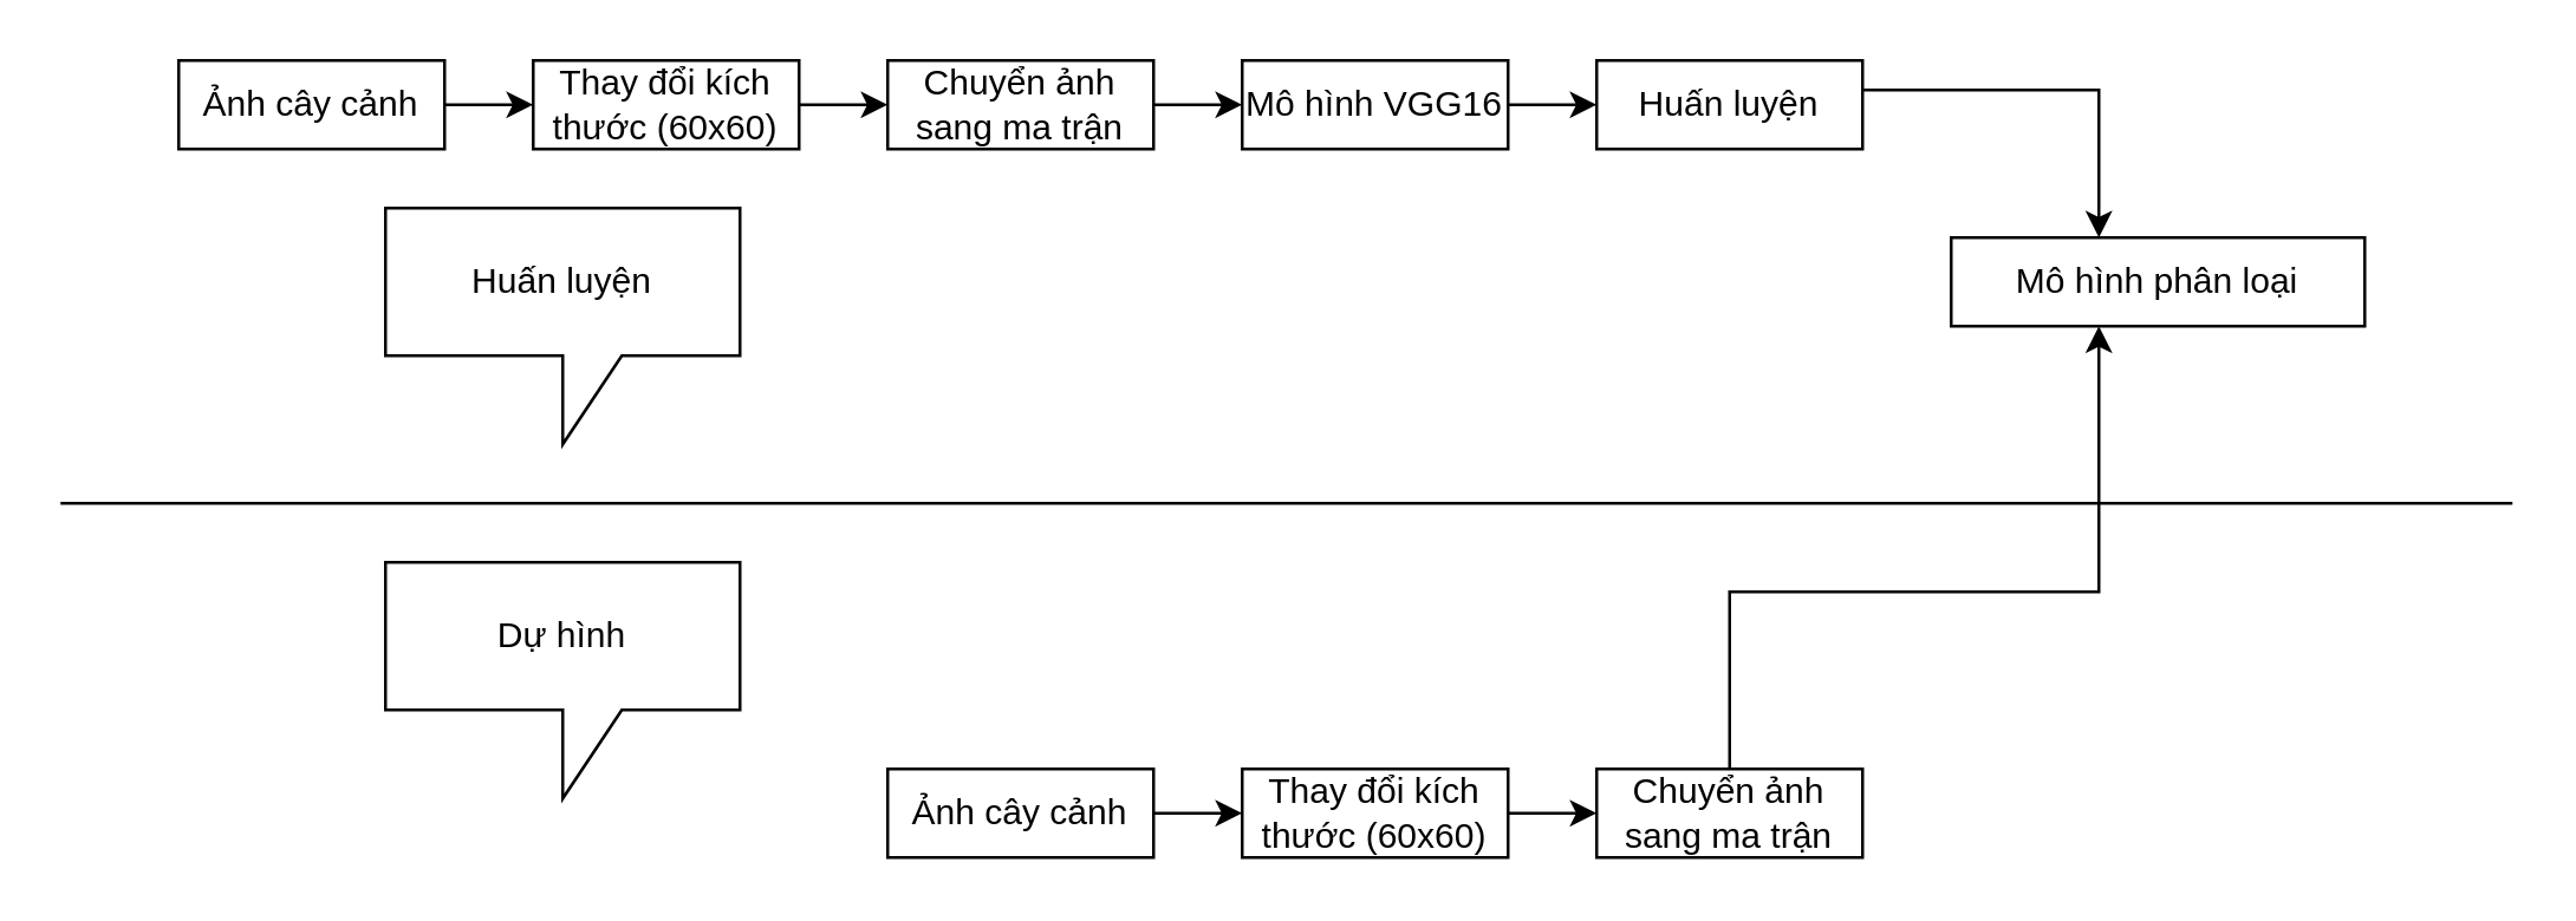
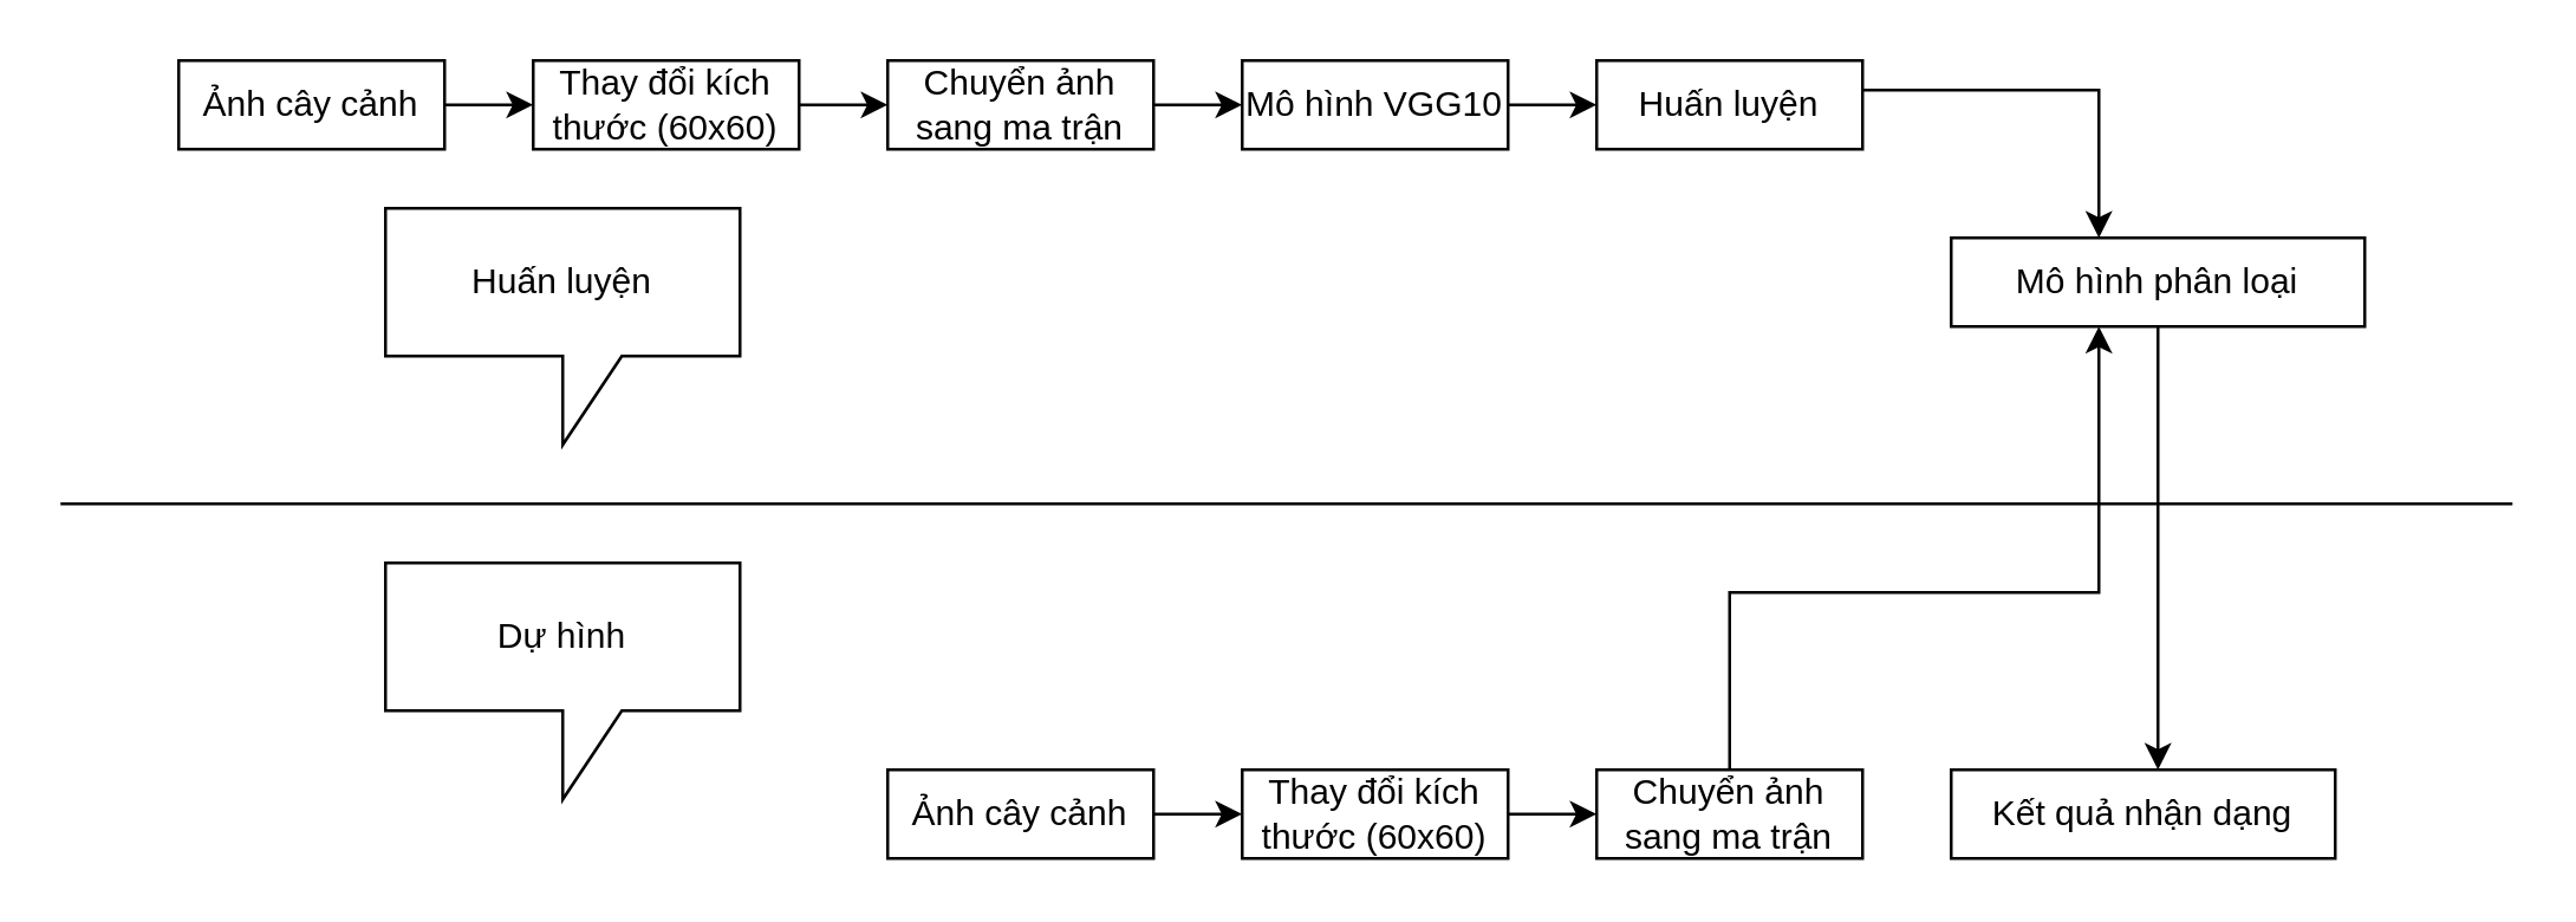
  <mxCell id="0" />
  <mxCell id="1" parent="0" />
  <mxCell id="2" value="" style="edgeStyle=orthogonalEdgeStyle;rounded=0;orthogonalLoop=1;jettySize=auto;html=1;" edge="1" parent="1" source="3" target="5"><mxGeometry relative="1" as="geometry" /></mxCell>
  <mxCell id="3" value="Ảnh cây cảnh" style="rounded=0;whiteSpace=wrap;html=1;" vertex="1" parent="1"><mxGeometry x="60" y="20" width="90" height="30" as="geometry" /></mxCell>
  <mxCell id="4" value="" style="edgeStyle=orthogonalEdgeStyle;rounded=0;orthogonalLoop=1;jettySize=auto;html=1;" edge="1" parent="1" source="5" target="7"><mxGeometry relative="1" as="geometry" /></mxCell>
  <mxCell id="5" value="Thay đổi kích thước (60x60)" style="rounded=0;whiteSpace=wrap;html=1;" vertex="1" parent="1"><mxGeometry x="180" y="20" width="90" height="30" as="geometry" /></mxCell>
  <mxCell id="6" value="" style="edgeStyle=orthogonalEdgeStyle;rounded=0;orthogonalLoop=1;jettySize=auto;html=1;" edge="1" parent="1" source="7" target="9"><mxGeometry relative="1" as="geometry" /></mxCell>
  <mxCell id="7" value="Chuyển ảnh sang ma trận" style="rounded=0;whiteSpace=wrap;html=1;" vertex="1" parent="1"><mxGeometry x="300" y="20" width="90" height="30" as="geometry" /></mxCell>
  <mxCell id="8" value="" style="edgeStyle=orthogonalEdgeStyle;rounded=0;orthogonalLoop=1;jettySize=auto;html=1;" edge="1" parent="1" source="9" target="11"><mxGeometry relative="1" as="geometry" /></mxCell>
- <mxCell id="9" value="Mô hình VGG16" style="rounded=0;whiteSpace=wrap;html=1;" vertex="1" parent="1"><mxGeometry x="420" y="20" width="90" height="30" as="geometry" /></mxCell>
+ <mxCell id="9" value="Mô hình VGG10" style="rounded=0;whiteSpace=wrap;html=1;" vertex="1" parent="1"><mxGeometry x="420" y="20" width="90" height="30" as="geometry" /></mxCell>
  <mxCell id="10" value="" style="edgeStyle=orthogonalEdgeStyle;rounded=0;orthogonalLoop=1;jettySize=auto;html=1;" edge="1" parent="1" source="11" target="13"><mxGeometry relative="1" as="geometry"><Array as="points"><mxPoint x="710" y="30" /></Array></mxGeometry></mxCell>
  <mxCell id="11" value="Huấn luyện" style="rounded=0;whiteSpace=wrap;html=1;" vertex="1" parent="1"><mxGeometry x="540" y="20" width="90" height="30" as="geometry" /></mxCell>
+ <mxCell id="12" value="" style="edgeStyle=orthogonalEdgeStyle;rounded=0;orthogonalLoop=1;jettySize=auto;html=1;" edge="1" parent="1" source="13" target="20"><mxGeometry relative="1" as="geometry"><Array as="points"><mxPoint x="730" y="160" /><mxPoint x="730" y="160" /></Array></mxGeometry></mxCell>
  <mxCell id="13" value="Mô hình phân loại" style="rounded=0;whiteSpace=wrap;html=1;" vertex="1" parent="1"><mxGeometry x="660" y="80" width="140" height="30" as="geometry" /></mxCell>
  <mxCell id="14" value="" style="edgeStyle=orthogonalEdgeStyle;rounded=0;orthogonalLoop=1;jettySize=auto;html=1;" edge="1" parent="1" source="15" target="17"><mxGeometry relative="1" as="geometry" /></mxCell>
  <mxCell id="15" value="Ảnh cây cảnh" style="rounded=0;whiteSpace=wrap;html=1;" vertex="1" parent="1"><mxGeometry x="300" y="260" width="90" height="30" as="geometry" /></mxCell>
  <mxCell id="16" value="" style="edgeStyle=orthogonalEdgeStyle;rounded=0;orthogonalLoop=1;jettySize=auto;html=1;" edge="1" parent="1" source="17" target="19"><mxGeometry relative="1" as="geometry" /></mxCell>
  <mxCell id="17" value="Thay đổi kích thước (60x60)" style="rounded=0;whiteSpace=wrap;html=1;" vertex="1" parent="1"><mxGeometry x="420" y="260" width="90" height="30" as="geometry" /></mxCell>
  <mxCell id="18" value="" style="edgeStyle=orthogonalEdgeStyle;rounded=0;orthogonalLoop=1;jettySize=auto;html=1;" edge="1" parent="1" source="19" target="13"><mxGeometry relative="1" as="geometry"><Array as="points"><mxPoint x="585" y="200" /><mxPoint x="710" y="200" /></Array></mxGeometry></mxCell>
  <mxCell id="19" value="Chuyển ảnh sang ma trận" style="rounded=0;whiteSpace=wrap;html=1;" vertex="1" parent="1"><mxGeometry x="540" y="260" width="90" height="30" as="geometry" /></mxCell>
+ <mxCell id="20" value="Kết quả nhận dạng" style="rounded=0;whiteSpace=wrap;html=1;" vertex="1" parent="1"><mxGeometry x="660" y="260" width="130" height="30" as="geometry" /></mxCell>
  <mxCell id="21" value="" style="endArrow=none;html=1;rounded=0;" edge="1" parent="1"><mxGeometry width="50" height="50" relative="1" as="geometry"><mxPoint y="170" as="sourcePoint" x="20" /><mxPoint x="850" y="170" as="targetPoint" /></mxGeometry></mxCell>
  <mxCell id="22" value="Huấn luyện&lt;br&gt;" style="shape=callout;whiteSpace=wrap;html=1;perimeter=calloutPerimeter;" vertex="1" parent="1"><mxGeometry x="130" y="70" width="120" height="80" as="geometry" /></mxCell>
  <mxCell id="23" value="Dự hình" style="shape=callout;whiteSpace=wrap;html=1;perimeter=calloutPerimeter;" vertex="1" parent="1"><mxGeometry x="130" y="190" width="120" height="80" as="geometry" /></mxCell>
